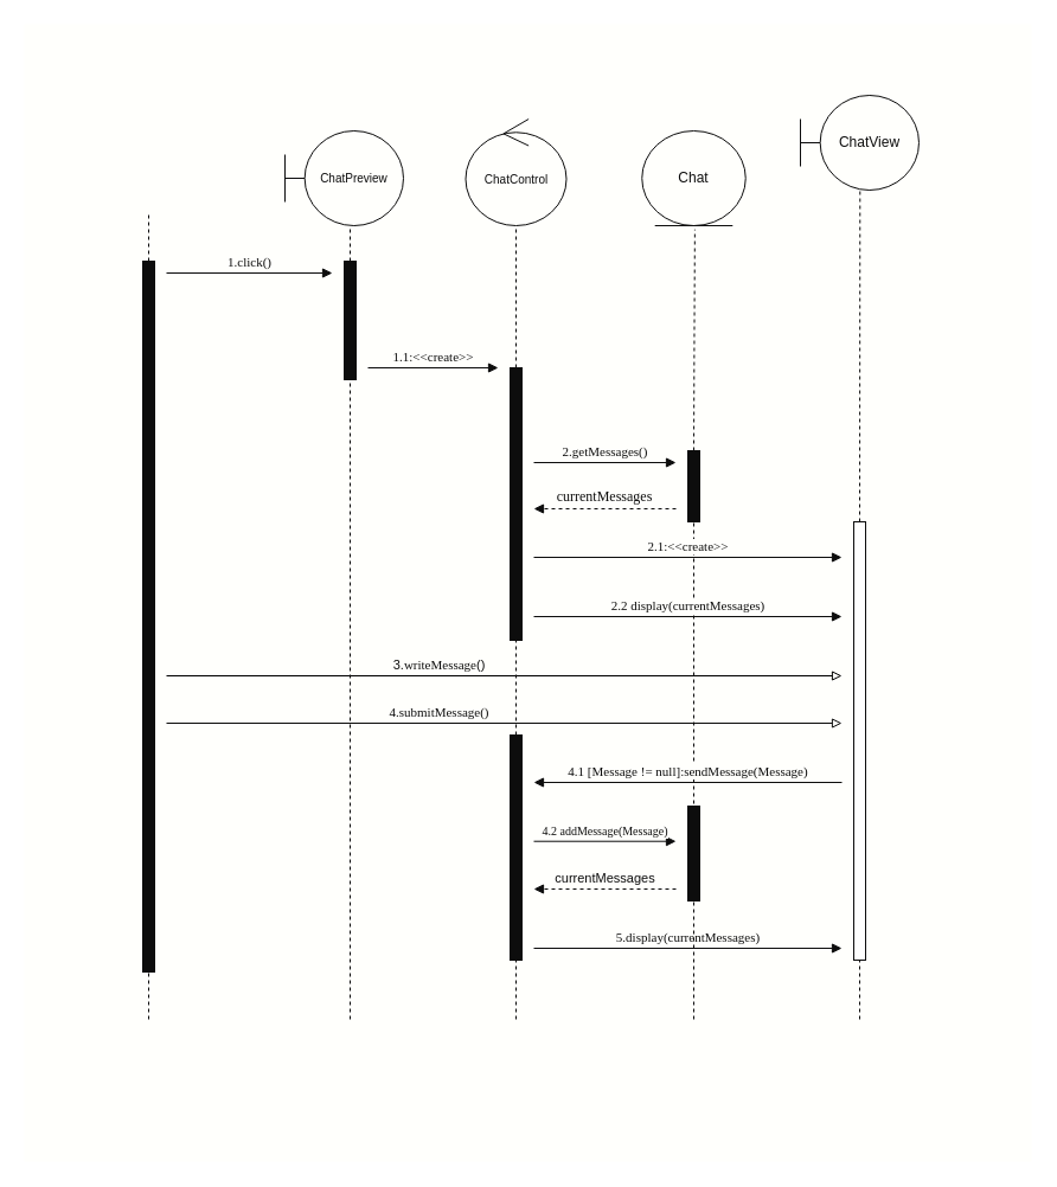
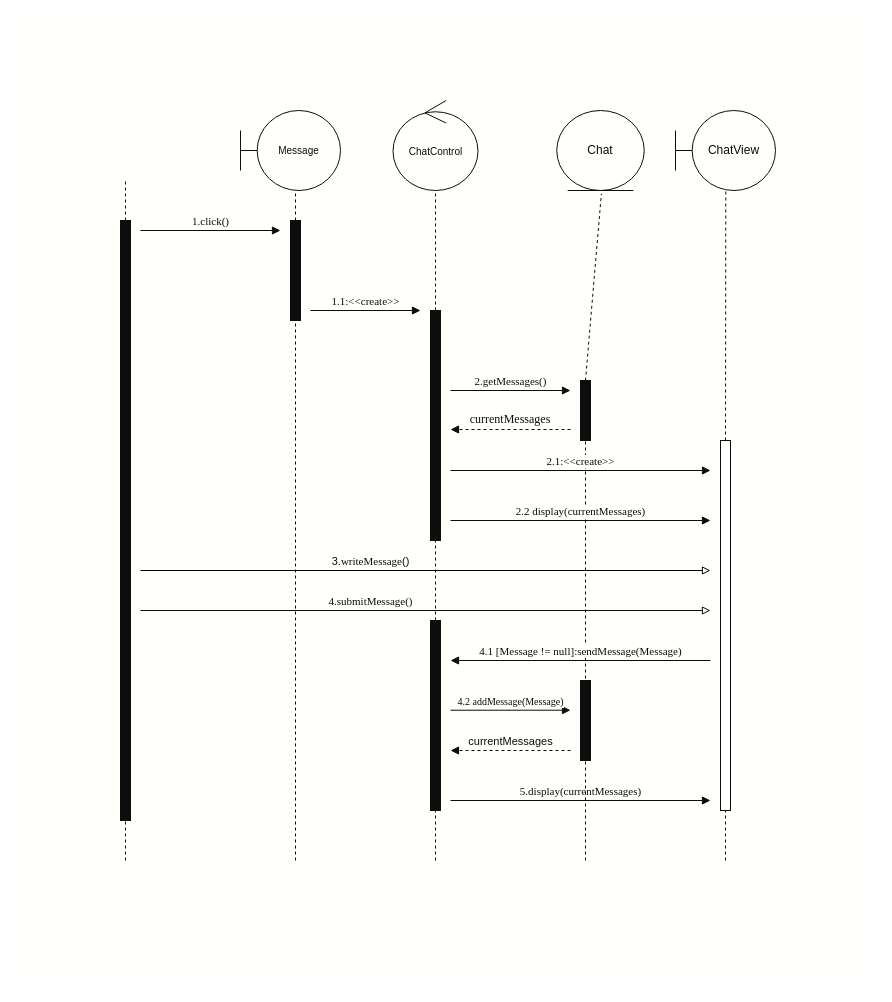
  <mxCell id="0" />
  <mxCell id="1" parent="0" />
  <mxCell id="2" value="" style="rounded=0;whiteSpace=wrap;html=1;strokeColor=none;fillColor=#FFFFFC;fontColor=#0D0D0D;labelBackgroundColor=#FFFFFC;movable=0;resizable=0;rotatable=0;deletable=0;editable=0;locked=1;connectable=0;" vertex="1" parent="1"><mxGeometry width="850" height="960" as="geometry" x="20" y="20" /></mxCell>
- <mxCell id="3" value="&lt;font style=&quot;font-size: 10px;&quot;&gt;ChatPreview&lt;/font&gt;" style="shape=umlBoundary;whiteSpace=wrap;html=1;fillColor=#FFFFFC;strokeColor=#0D0D0D;fontColor=#0D0D0D;" parent="1" vertex="1"><mxGeometry x="240" y="110" width="100" height="80" as="geometry" /></mxCell>
+ <mxCell id="3" value="&lt;font style=&quot;font-size: 10px;&quot;&gt;Message&lt;/font&gt;" style="shape=umlBoundary;whiteSpace=wrap;html=1;fillColor=#FFFFFC;strokeColor=#0D0D0D;fontColor=#0D0D0D;" parent="1" vertex="1"><mxGeometry x="240" y="110" width="100" height="80" as="geometry" /></mxCell>
  <mxCell id="4" value="" style="rounded=0;whiteSpace=wrap;html=1;strokeColor=#0D0D0D;fillColor=#0D0D0D;" parent="1" vertex="1"><mxGeometry x="120" y="220" width="10" height="600" as="geometry" /></mxCell>
  <mxCell id="5" value="" style="rounded=0;whiteSpace=wrap;html=1;strokeColor=#0D0D0D;fillColor=#0D0D0D;" parent="1" vertex="1"><mxGeometry x="290" y="220" width="10" height="100" as="geometry" /></mxCell>
  <mxCell id="6" value="&lt;font style=&quot;&quot; color=&quot;#0d0d0d&quot; face=&quot;Verdana&quot;&gt;1.1:&amp;lt;&amp;lt;create&amp;gt;&amp;gt;&lt;/font&gt;" style="html=1;verticalAlign=bottom;endArrow=block;curved=0;rounded=0;strokeColor=#0D0D0D;labelBackgroundColor=none;" parent="1" edge="1"><mxGeometry width="80" relative="1" as="geometry"><mxPoint x="310" y="310" as="sourcePoint" /><mxPoint x="420" y="310" as="targetPoint" /></mxGeometry></mxCell>
  <mxCell id="7" value="&lt;font color=&quot;#0d0d0d&quot; style=&quot;&quot; face=&quot;Verdana&quot;&gt;1.click()&lt;/font&gt;" style="html=1;verticalAlign=bottom;endArrow=block;curved=0;rounded=0;strokeColor=#0D0D0D;labelBackgroundColor=none;" parent="1" edge="1"><mxGeometry width="80" relative="1" as="geometry"><mxPoint x="140" y="230" as="sourcePoint" /><mxPoint x="280" y="230" as="targetPoint" /><mxPoint as="offset" /></mxGeometry></mxCell>
  <mxCell id="8" value="&lt;font style=&quot;font-size: 10px;&quot;&gt;ChatControl&lt;/font&gt;" style="ellipse;shape=umlControl;whiteSpace=wrap;html=1;fontColor=#0D0D0D;fillColor=#FFFFFC;strokeColor=#0D0D0D;" parent="1" vertex="1"><mxGeometry x="392.5" y="100" width="85" height="90" as="geometry" /></mxCell>
  <mxCell id="9" value="" style="rounded=0;whiteSpace=wrap;html=1;strokeColor=#0D0D0D;fillColor=#0D0D0D;" parent="1" vertex="1"><mxGeometry x="430" y="310" width="10" height="230" as="geometry" /></mxCell>
- <mxCell id="10" value="Chat" style="ellipse;shape=umlEntity;whiteSpace=wrap;html=1;fontColor=#0D0D0D;fillColor=#FFFFFC;strokeColor=#0D0D0D;" parent="1" vertex="1"><mxGeometry x="541.25" y="110" width="87.5" height="80" as="geometry" /></mxCell>
+ <mxCell id="10" value="Chat" style="ellipse;shape=umlEntity;whiteSpace=wrap;html=1;fontColor=#0D0D0D;fillColor=#FFFFFC;strokeColor=#0D0D0D;" parent="1" vertex="1"><mxGeometry x="556.25" y="110" width="87.5" height="80" as="geometry" /></mxCell>
  <mxCell id="11" value="&lt;font face=&quot;Verdana&quot;&gt;2.getMessages()&lt;/font&gt;" style="html=1;verticalAlign=bottom;endArrow=block;curved=0;rounded=0;strokeColor=#0D0D0D;fontColor=#0D0D0D;labelBackgroundColor=#FFFFFC;" parent="1" edge="1"><mxGeometry width="80" relative="1" as="geometry"><mxPoint x="450" y="390" as="sourcePoint" /><mxPoint x="570" y="390" as="targetPoint" /><mxPoint as="offset" /></mxGeometry></mxCell>
  <mxCell id="12" value="" style="rounded=0;whiteSpace=wrap;html=1;strokeColor=#0D0D0D;fillColor=#0D0D0D;" parent="1" vertex="1"><mxGeometry x="580" y="380" width="10" height="60" as="geometry" /></mxCell>
  <mxCell id="13" value="" style="endArrow=none;dashed=1;html=1;rounded=0;entryX=0.51;entryY=1.04;entryDx=0;entryDy=0;entryPerimeter=0;exitX=0.5;exitY=0;exitDx=0;exitDy=0;strokeColor=#0D0D0D;" parent="1" source="12" target="10" edge="1"><mxGeometry width="50" height="50" relative="1" as="geometry"><mxPoint x="570" y="320" as="sourcePoint" /><mxPoint x="620" y="270" as="targetPoint" /></mxGeometry></mxCell>
  <mxCell id="14" value="&lt;font face=&quot;Verdana&quot;&gt;currentMessages&lt;/font&gt;" style="text;html=1;strokeColor=none;fillColor=none;align=center;verticalAlign=middle;whiteSpace=wrap;rounded=0;fontColor=#0D0D0D;" parent="1" vertex="1"><mxGeometry x="460" y="409" width="100" height="20" as="geometry" /></mxCell>
  <mxCell id="15" style="edgeStyle=orthogonalEdgeStyle;rounded=0;orthogonalLoop=1;jettySize=auto;html=1;exitX=0.5;exitY=1;exitDx=0;exitDy=0;" parent="1" source="12" target="12" edge="1"><mxGeometry relative="1" as="geometry" /></mxCell>
  <mxCell id="16" value="" style="endArrow=none;dashed=1;html=1;rounded=0;entryX=0.5;entryY=1;entryDx=0;entryDy=0;strokeColor=#0D0D0D;" parent="1" target="12" edge="1"><mxGeometry width="50" height="50" relative="1" as="geometry"><mxPoint x="585" y="690" as="sourcePoint" /><mxPoint x="600" y="470" as="targetPoint" /></mxGeometry></mxCell>
  <mxCell id="17" value="" style="html=1;verticalAlign=bottom;labelBackgroundColor=none;endArrow=block;endFill=1;dashed=1;rounded=0;strokeColor=#0D0D0D;" parent="1" edge="1"><mxGeometry width="160" relative="1" as="geometry"><mxPoint x="570" y="429" as="sourcePoint" /><mxPoint x="450" y="429" as="targetPoint" /></mxGeometry></mxCell>
  <mxCell id="18" value="&lt;font face=&quot;Verdana&quot;&gt;2.1:&amp;lt;&amp;lt;create&amp;gt;&amp;gt;&lt;/font&gt;" style="html=1;verticalAlign=bottom;endArrow=block;curved=0;rounded=0;strokeColor=#0D0D0D;fontColor=#0D0D0D;labelBackgroundColor=#FFFFFC;" parent="1" edge="1"><mxGeometry width="80" relative="1" as="geometry"><mxPoint x="450" y="470" as="sourcePoint" /><mxPoint x="710" y="470" as="targetPoint" /></mxGeometry></mxCell>
- <mxCell id="19" value="&lt;div&gt;ChatView&lt;/div&gt;" style="shape=umlBoundary;whiteSpace=wrap;html=1;fontColor=#0D0D0D;fillColor=#FFFFFC;strokeColor=#0D0D0D;" parent="1" vertex="1"><mxGeometry x="675" y="80" width="100" height="80" as="geometry" /></mxCell>
+ <mxCell id="19" value="&lt;div&gt;ChatView&lt;/div&gt;" style="shape=umlBoundary;whiteSpace=wrap;html=1;fontColor=#0D0D0D;fillColor=#FFFFFC;strokeColor=#0D0D0D;" parent="1" vertex="1"><mxGeometry x="675" y="110" width="100" height="80" as="geometry" /></mxCell>
  <mxCell id="20" value="" style="rounded=0;whiteSpace=wrap;html=1;strokeColor=#0D0D0D;" parent="1" vertex="1"><mxGeometry x="720" y="440" width="10" height="370" as="geometry" /></mxCell>
  <mxCell id="21" value="" style="endArrow=none;dashed=1;html=1;rounded=0;exitX=0.5;exitY=0;exitDx=0;exitDy=0;entryX=0.503;entryY=0.989;entryDx=0;entryDy=0;entryPerimeter=0;strokeColor=#0D0D0D;" parent="1" source="20" target="19" edge="1"><mxGeometry width="50" height="50" relative="1" as="geometry"><mxPoint x="670" y="570" as="sourcePoint" /><mxPoint x="725" y="190" as="targetPoint" /></mxGeometry></mxCell>
  <mxCell id="22" value="&lt;font face=&quot;Verdana&quot;&gt;2.2 display(currentMessages)&lt;/font&gt;" style="html=1;verticalAlign=bottom;endArrow=block;curved=0;rounded=0;strokeColor=#0D0D0D;fontColor=#0D0D0D;labelBackgroundColor=#FFFFFC;" parent="1" edge="1"><mxGeometry x="0.002" width="80" relative="1" as="geometry"><mxPoint x="450" y="520" as="sourcePoint" /><mxPoint x="710" y="520" as="targetPoint" /><mxPoint as="offset" /></mxGeometry></mxCell>
  <mxCell id="23" value="3.&lt;font face=&quot;Verdana&quot;&gt;writeMessage&lt;/font&gt;()" style="html=1;verticalAlign=bottom;endArrow=block;rounded=0;strokeColor=#000000;endFill=0;fontColor=#0D0D0D;labelBackgroundColor=#FFFFFC;" parent="1" edge="1"><mxGeometry x="-0.193" width="80" relative="1" as="geometry"><mxPoint x="140" y="570" as="sourcePoint" /><mxPoint x="710" y="570" as="targetPoint" /><mxPoint as="offset" /></mxGeometry></mxCell>
  <mxCell id="24" value="&lt;font face=&quot;Verdana&quot;&gt;4.submitMessage()&lt;/font&gt;" style="html=1;verticalAlign=bottom;endArrow=block;curved=0;rounded=0;endFill=0;strokeColor=#0D0D0D;fontColor=#0D0D0D;labelBackgroundColor=#FFFFFC;" parent="1" edge="1"><mxGeometry x="-0.193" width="80" relative="1" as="geometry"><mxPoint x="140" y="610" as="sourcePoint" /><mxPoint x="710" y="610" as="targetPoint" /><mxPoint as="offset" /></mxGeometry></mxCell>
  <mxCell id="25" value="" style="endArrow=none;dashed=1;html=1;rounded=0;exitX=0.5;exitY=0;exitDx=0;exitDy=0;strokeColor=#0D0D0D;" parent="1" source="4" edge="1"><mxGeometry width="50" height="50" relative="1" as="geometry"><mxPoint x="100" y="230" as="sourcePoint" /><mxPoint x="125" y="180" as="targetPoint" /></mxGeometry></mxCell>
  <mxCell id="26" value="" style="endArrow=none;dashed=1;html=1;rounded=0;exitX=0.5;exitY=0;exitDx=0;exitDy=0;entryX=0.55;entryY=1.001;entryDx=0;entryDy=0;entryPerimeter=0;strokeColor=#0D0D0D;" parent="1" source="5" target="3" edge="1"><mxGeometry width="50" height="50" relative="1" as="geometry"><mxPoint x="250" y="330" as="sourcePoint" /><mxPoint x="300" y="280" as="targetPoint" /></mxGeometry></mxCell>
  <mxCell id="27" value="" style="endArrow=none;dashed=1;html=1;rounded=0;entryX=0.5;entryY=1;entryDx=0;entryDy=0;strokeColor=#0D0D0D;" parent="1" target="5" edge="1"><mxGeometry width="50" height="50" relative="1" as="geometry"><mxPoint x="295" y="860" as="sourcePoint" /><mxPoint x="250" y="700" as="targetPoint" /></mxGeometry></mxCell>
  <mxCell id="28" value="" style="endArrow=none;dashed=1;html=1;rounded=0;exitX=0.5;exitY=0;exitDx=0;exitDy=0;strokeColor=#0D0D0D;" parent="1" source="9" edge="1"><mxGeometry width="50" height="50" relative="1" as="geometry"><mxPoint x="370" y="430" as="sourcePoint" /><mxPoint x="435" y="190" as="targetPoint" /></mxGeometry></mxCell>
  <mxCell id="29" value="" style="endArrow=none;dashed=1;html=1;rounded=0;entryX=0.5;entryY=1;entryDx=0;entryDy=0;strokeColor=#0D0D0D;" parent="1" target="9" edge="1"><mxGeometry width="50" height="50" relative="1" as="geometry"><mxPoint x="435" y="620" as="sourcePoint" /><mxPoint x="480" y="660" as="targetPoint" /></mxGeometry></mxCell>
  <mxCell id="30" value="" style="rounded=0;whiteSpace=wrap;html=1;strokeColor=#0D0D0D;fillColor=#0D0D0D;" parent="1" vertex="1"><mxGeometry x="430" y="620" width="10" height="190" as="geometry" /></mxCell>
  <mxCell id="31" value="&lt;font face=&quot;Verdana&quot;&gt;4.1 [Message != null]:sendMessage(Message)&lt;br&gt;&lt;/font&gt;" style="html=1;verticalAlign=bottom;endArrow=block;curved=0;rounded=0;fontColor=#0D0D0D;labelBackgroundColor=#FFFFFC;strokeColor=#0D0D0D;" parent="1" edge="1"><mxGeometry x="0.003" width="80" relative="1" as="geometry"><mxPoint x="710" y="660" as="sourcePoint" /><mxPoint x="450" y="660" as="targetPoint" /><mxPoint as="offset" /></mxGeometry></mxCell>
  <mxCell id="32" value="" style="rounded=0;whiteSpace=wrap;html=1;strokeColor=#0D0D0D;fillColor=#0D0D0D;" parent="1" vertex="1"><mxGeometry x="580" y="680" width="10" height="80" as="geometry" /></mxCell>
  <mxCell id="33" value="&lt;font style=&quot;&quot; face=&quot;Verdana&quot;&gt;&lt;font style=&quot;font-size: 10px;&quot;&gt;4.2 addMessage(Message)&lt;/font&gt;&lt;br&gt;&lt;/font&gt;" style="html=1;verticalAlign=bottom;endArrow=block;curved=0;rounded=0;fontColor=#0D0D0D;labelBackgroundColor=#FFFFFC;strokeColor=#0D0D0D;" parent="1" edge="1"><mxGeometry width="80" relative="1" as="geometry"><mxPoint x="450" y="709.71" as="sourcePoint" /><mxPoint x="570" y="709.71" as="targetPoint" /><mxPoint as="offset" /></mxGeometry></mxCell>
  <mxCell id="34" value="&lt;font style=&quot;font-size: 11px;&quot;&gt;currentMessages&lt;/font&gt;" style="html=1;verticalAlign=bottom;endArrow=block;curved=0;rounded=0;dashed=1;fontColor=#0D0D0D;labelBackgroundColor=#FFFFFC;strokeColor=#0D0D0D;" parent="1" edge="1"><mxGeometry width="80" relative="1" as="geometry"><mxPoint x="570" y="750" as="sourcePoint" /><mxPoint x="450" y="750" as="targetPoint" /><mxPoint as="offset" /></mxGeometry></mxCell>
  <mxCell id="35" value="&lt;font face=&quot;Verdana&quot;&gt;5.display(currentMessages)&lt;/font&gt;" style="html=1;verticalAlign=bottom;endArrow=block;curved=0;rounded=0;strokeColor=#0D0D0D;fontColor=#0D0D0D;labelBackgroundColor=#FFFFFC;" parent="1" edge="1"><mxGeometry width="80" relative="1" as="geometry"><mxPoint x="450" y="800" as="sourcePoint" /><mxPoint x="710" y="800" as="targetPoint" /><mxPoint as="offset" /></mxGeometry></mxCell>
  <mxCell id="36" value="" style="endArrow=none;dashed=1;html=1;rounded=0;entryX=0.5;entryY=1;entryDx=0;entryDy=0;strokeColor=#0D0D0D;" parent="1" target="4" edge="1"><mxGeometry width="50" height="50" relative="1" as="geometry"><mxPoint x="125" y="860" as="sourcePoint" /><mxPoint x="150" y="810" as="targetPoint" /></mxGeometry></mxCell>
  <mxCell id="37" value="" style="endArrow=none;dashed=1;html=1;rounded=0;entryX=0.5;entryY=1;entryDx=0;entryDy=0;strokeColor=#0D0D0D;" parent="1" target="20" edge="1"><mxGeometry width="50" height="50" relative="1" as="geometry"><mxPoint x="725" y="860" as="sourcePoint" /><mxPoint x="740" y="810" as="targetPoint" /></mxGeometry></mxCell>
  <mxCell id="38" value="" style="endArrow=none;dashed=1;html=1;rounded=0;entryX=0.5;entryY=1;entryDx=0;entryDy=0;strokeColor=#0D0D0D;" parent="1" target="30" edge="1"><mxGeometry width="50" height="50" relative="1" as="geometry"><mxPoint x="435" y="860" as="sourcePoint" /><mxPoint x="430" y="860" as="targetPoint" /></mxGeometry></mxCell>
  <mxCell id="39" value="" style="endArrow=none;dashed=1;html=1;rounded=0;entryX=0.5;entryY=1;entryDx=0;entryDy=0;strokeColor=#0D0D0D;" parent="1" target="32" edge="1"><mxGeometry width="50" height="50" relative="1" as="geometry"><mxPoint x="585" y="860" as="sourcePoint" /><mxPoint x="690" y="900" as="targetPoint" /></mxGeometry></mxCell>
